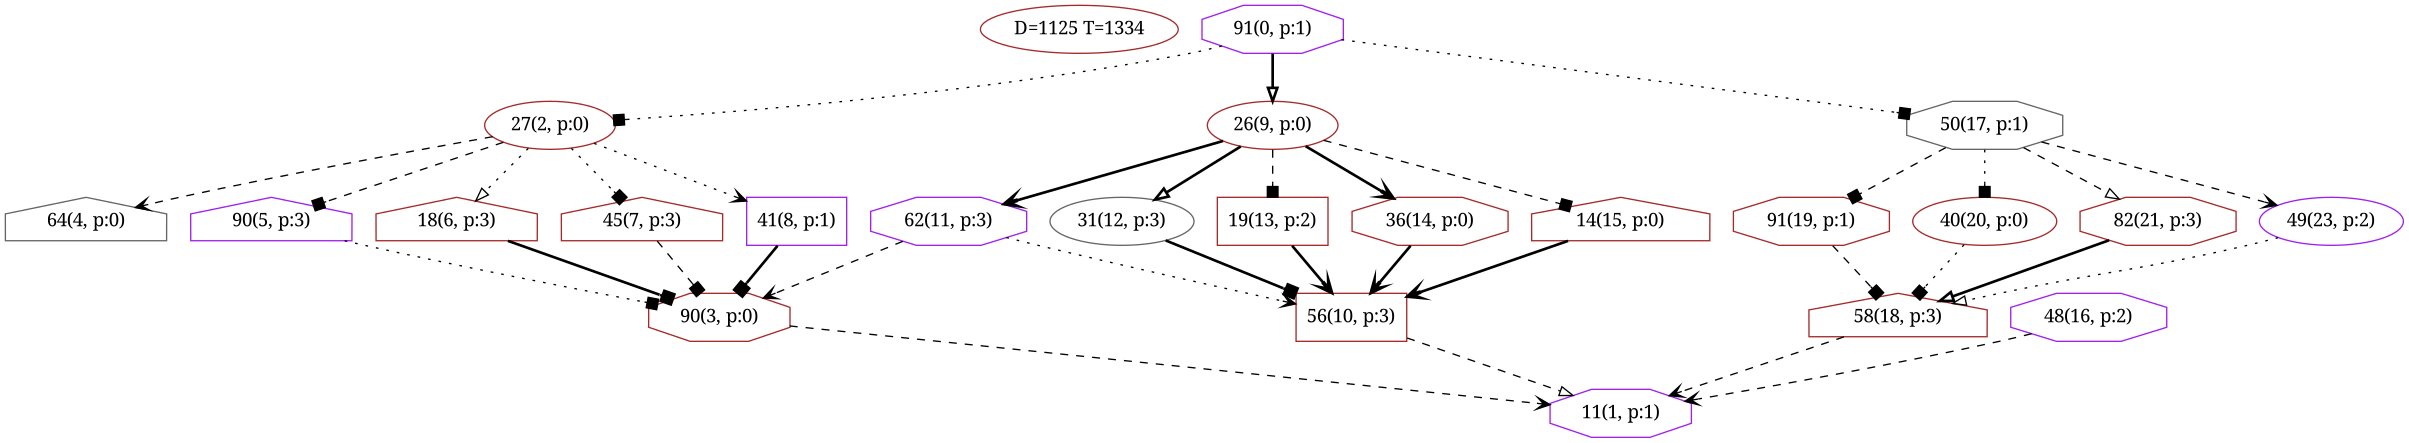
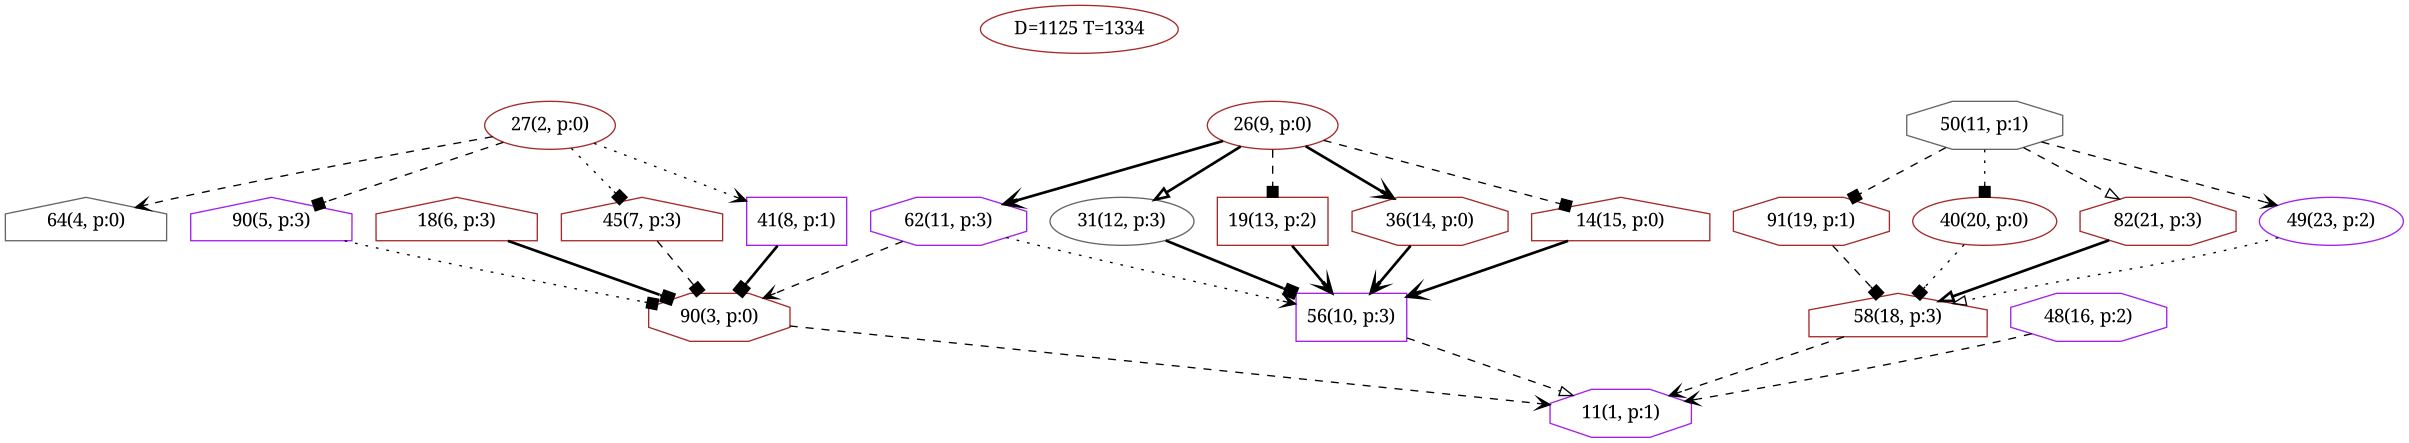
  digraph {
    fontname="Noto Serif"
    node [color=brown fontname="Noto Serif" shape=octagon]
    edge [arrowhead=box fontname="Noto Serif" style=dashed]
    n1 [label="D=1125 T=1334" shape=ellipse]
-   n2 [color=purple label="91(0, p:1)"]
    n3 [label="27(2, p:0)" shape=ellipse]
    n4 [label="26(9, p:0)" shape=ellipse]
-   n5 [color=gray40 label="50(17, p:1)"]
+   n5 [color=gray40 label="50(11, p:1)"]
    n6 [color=gray40 label="64(4, p:0)" shape=house]
    n7 [color=purple label="90(5, p:3)" shape=house]
    n8 [label="18(6, p:3)" shape=house]
    n9 [label="45(7, p:3)" shape=house]
    n10 [color=purple label="41(8, p:1)" shape=box]
    n11 [color=purple label="62(11, p:3)"]
    n12 [color=gray40 label="31(12, p:3)" shape=ellipse]
    n13 [label="19(13, p:2)" shape=box]
    n14 [label="36(14, p:0)"]
    n15 [label="14(15, p:0)" shape=house]
    n16 [color=purple label="48(16, p:2)"]
    n17 [color=purple label="11(1, p:1)"]
    n18 [label="91(19, p:1)"]
    n19 [label="40(20, p:0)" shape=ellipse]
    n20 [label="82(21, p:3)"]
    n21 [color=purple label="49(23, p:2)" shape=ellipse]
    n22 [label="90(3, p:0)"]
-   n23 [label="56(10, p:3)" shape=box]
+   n23 [color=purple label="56(10, p:3)" shape=box]
    n24 [label="58(18, p:3)" shape=house]
-   n2 -> n3 [style=dotted]
-   n2 -> n4 [arrowhead=onormal style=bold]
-   n2 -> n5 [style=dotted]
    n3 -> n6 [arrowhead=vee]
    n3 -> n7
-   n3 -> n8 [arrowhead=onormal style=dotted]
    n3 -> n9 [style=dotted]
    n3 -> n10 [arrowhead=vee style=dotted]
    n4 -> n11 [arrowhead=vee style=bold]
    n4 -> n12 [arrowhead=onormal style=bold]
    n4 -> n13
    n4 -> n14 [arrowhead=vee style=bold]
    n4 -> n15
    n5 -> n18
    n5 -> n19 [style=dotted]
    n5 -> n20 [arrowhead=onormal]
    n5 -> n21 [arrowhead=vee]
    n7 -> n22 [style=dotted]
    n8 -> n22 [style=bold]
    n9 -> n22
    n10 -> n22 [style=bold]
    n11 -> n22 [arrowhead=vee]
    n11 -> n23 [arrowhead=vee style=dotted]
    n12 -> n23 [style=bold]
    n13 -> n23 [arrowhead=vee style=bold]
    n14 -> n23 [arrowhead=vee style=bold]
    n15 -> n23 [arrowhead=vee style=bold]
    n16 -> n17 [arrowhead=vee]
    n18 -> n24
    n19 -> n24 [style=dotted]
    n20 -> n24 [arrowhead=onormal style=bold]
    n21 -> n24 [arrowhead=onormal style=dotted]
    n22 -> n17 [arrowhead=vee]
    n23 -> n17 [arrowhead=onormal]
    n24 -> n17 [arrowhead=vee]
  }
